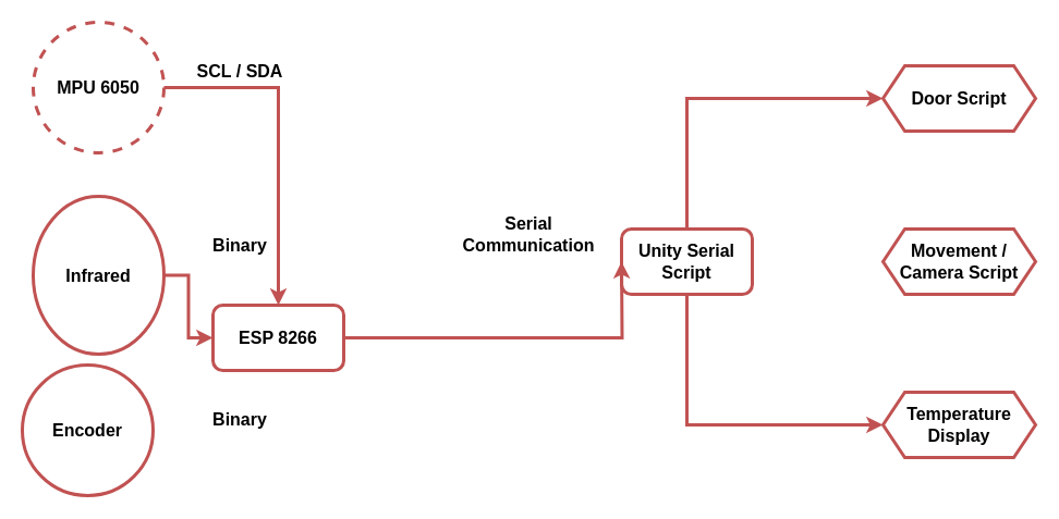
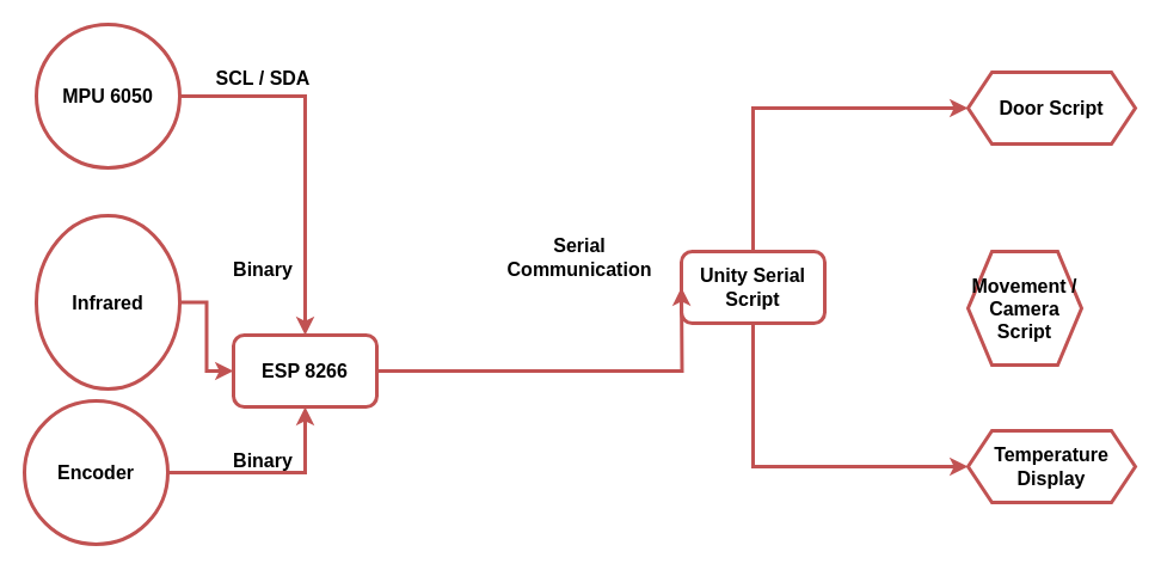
  <mxCell id="0" />
  <mxCell id="1" parent="0" />
  <mxCell id="2" style="edgeStyle=orthogonalEdgeStyle;rounded=0;orthogonalLoop=1;jettySize=auto;html=1;entryX=0.5;entryY=0;entryDx=0;entryDy=0;fontSize=16;strokeWidth=3;strokeColor=#C15252;fontStyle=1" edge="1" parent="1" source="3" target="9"><mxGeometry relative="1" as="geometry" /></mxCell>
- <mxCell id="3" value="MPU 6050" style="ellipse;whiteSpace=wrap;html=1;fillColor=none;fontSize=16;gradientColor=default;strokeWidth=3;strokeColor=#C15252;fontStyle=1;dashed=1;" vertex="1" parent="1"><mxGeometry x="30" y="20" width="120" height="120" as="geometry" /></mxCell>
+ <mxCell id="3" value="MPU 6050" style="ellipse;whiteSpace=wrap;html=1;fillColor=none;fontSize=16;gradientColor=default;strokeWidth=3;strokeColor=#C15252;fontStyle=1" vertex="1" parent="1"><mxGeometry x="30" y="20" width="120" height="120" as="geometry" /></mxCell>
  <mxCell id="4" style="edgeStyle=orthogonalEdgeStyle;rounded=0;orthogonalLoop=1;jettySize=auto;html=1;exitX=1;exitY=0.5;exitDx=0;exitDy=0;entryX=0;entryY=0.5;entryDx=0;entryDy=0;fontSize=16;strokeWidth=3;strokeColor=#C15252;fontStyle=1" edge="1" parent="1" source="5" target="9"><mxGeometry relative="1" as="geometry" /></mxCell>
  <mxCell id="5" value="Infrared" style="ellipse;whiteSpace=wrap;html=1;fillColor=none;fontSize=16;strokeWidth=3;strokeColor=#C15252;fontStyle=1" vertex="1" parent="1"><mxGeometry x="30" y="180" width="120" height="145" as="geometry" /></mxCell>
+ <mxCell id="6" style="edgeStyle=orthogonalEdgeStyle;rounded=0;orthogonalLoop=1;jettySize=auto;html=1;exitX=1;exitY=0.5;exitDx=0;exitDy=0;entryX=0.5;entryY=1;entryDx=0;entryDy=0;fontSize=16;strokeWidth=3;strokeColor=#C15252;fontStyle=1" edge="1" parent="1" source="7" target="9"><mxGeometry relative="1" as="geometry" /></mxCell>
  <mxCell id="7" value="Encoder" style="ellipse;whiteSpace=wrap;html=1;fillColor=none;fontSize=16;strokeWidth=3;strokeColor=#C15252;fontStyle=1" vertex="1" parent="1"><mxGeometry x="20" y="335" width="120" height="120" as="geometry" /></mxCell>
  <mxCell id="8" style="edgeStyle=orthogonalEdgeStyle;rounded=0;orthogonalLoop=1;jettySize=auto;html=1;exitX=1;exitY=0.5;exitDx=0;exitDy=0;fontSize=16;strokeWidth=3;strokeColor=#C15252;fontStyle=1" edge="1" parent="1" source="9"><mxGeometry relative="1" as="geometry"><mxPoint x="570" y="240" as="targetPoint" /></mxGeometry></mxCell>
  <mxCell id="9" value="&lt;div&gt;ESP 8266&lt;/div&gt;" style="rounded=1;whiteSpace=wrap;html=1;fillColor=none;fontSize=16;strokeWidth=3;strokeColor=#C15252;fontStyle=1" vertex="1" parent="1"><mxGeometry x="195" y="280" width="120" height="60" as="geometry" /></mxCell>
  <mxCell id="10" value="SCL / SDA" style="text;html=1;align=center;verticalAlign=middle;whiteSpace=wrap;rounded=0;fontSize=16;strokeWidth=3;strokeColor=none;fontStyle=1" vertex="1" parent="1"><mxGeometry x="165" y="50" width="110" height="30" as="geometry" /></mxCell>
  <mxCell id="11" value="Binary" style="text;html=1;align=center;verticalAlign=middle;whiteSpace=wrap;rounded=0;fontSize=16;strokeWidth=3;strokeColor=none;fontStyle=1" vertex="1" parent="1"><mxGeometry x="190" y="210" width="60" height="30" as="geometry" /></mxCell>
  <mxCell id="12" value="Binary" style="text;html=1;align=center;verticalAlign=middle;whiteSpace=wrap;rounded=0;fontSize=16;strokeWidth=3;strokeColor=none;fontStyle=1" vertex="1" parent="1"><mxGeometry x="190" y="370" width="60" height="30" as="geometry" /></mxCell>
  <mxCell id="13" value="Serial Communication" style="text;html=1;align=center;verticalAlign=middle;whiteSpace=wrap;rounded=0;fontSize=16;strokeWidth=3;strokeColor=none;fontStyle=1" vertex="1" parent="1"><mxGeometry x="420" y="190" width="130" height="50" as="geometry" /></mxCell>
  <mxCell id="14" style="edgeStyle=orthogonalEdgeStyle;rounded=0;orthogonalLoop=1;jettySize=auto;html=1;exitX=0.5;exitY=0;exitDx=0;exitDy=0;entryX=0;entryY=0.5;entryDx=0;entryDy=0;fontSize=16;strokeWidth=3;strokeColor=#C15252;fontStyle=1" edge="1" parent="1" source="16" target="17"><mxGeometry relative="1" as="geometry" /></mxCell>
  <mxCell id="15" style="edgeStyle=orthogonalEdgeStyle;rounded=0;orthogonalLoop=1;jettySize=auto;html=1;exitX=0.5;exitY=1;exitDx=0;exitDy=0;entryX=0;entryY=0.5;entryDx=0;entryDy=0;fontSize=16;strokeWidth=3;strokeColor=#C15252;fontStyle=1" edge="1" parent="1" source="16" target="19"><mxGeometry relative="1" as="geometry" /></mxCell>
  <mxCell id="16" value="Unity Serial Script" style="rounded=1;whiteSpace=wrap;html=1;fillColor=none;fontSize=16;strokeWidth=3;strokeColor=#C15252;fontStyle=1" vertex="1" parent="1"><mxGeometry x="570" y="210" width="120" height="60" as="geometry" /></mxCell>
  <mxCell id="17" value="Door Script" style="shape=hexagon;perimeter=hexagonPerimeter2;whiteSpace=wrap;html=1;fixedSize=1;fillColor=none;fontSize=16;strokeWidth=3;strokeColor=#C15252;fontStyle=1" vertex="1" parent="1"><mxGeometry x="810" y="60" width="140" height="60" as="geometry" /></mxCell>
- <mxCell id="18" value="Movement / Camera Script" style="shape=hexagon;perimeter=hexagonPerimeter2;whiteSpace=wrap;html=1;fixedSize=1;fillColor=none;fontSize=16;strokeWidth=3;strokeColor=#C15252;fontStyle=1" vertex="1" parent="1"><mxGeometry x="810" y="210" width="140" height="60" as="geometry" /></mxCell>
+ <mxCell id="18" value="Movement / Camera Script" style="shape=hexagon;perimeter=hexagonPerimeter2;whiteSpace=wrap;html=1;fixedSize=1;fillColor=none;fontSize=16;strokeWidth=3;strokeColor=#C15252;fontStyle=1" vertex="1" parent="1"><mxGeometry x="810" y="210" width="95" height="95" as="geometry" /></mxCell>
  <mxCell id="19" value="&lt;div&gt;Temperature Display&lt;/div&gt;" style="shape=hexagon;perimeter=hexagonPerimeter2;whiteSpace=wrap;html=1;fixedSize=1;fillColor=none;fontSize=16;strokeWidth=3;strokeColor=#C15252;fontStyle=1" vertex="1" parent="1"><mxGeometry x="810" y="360" width="140" height="60" as="geometry" /></mxCell>
